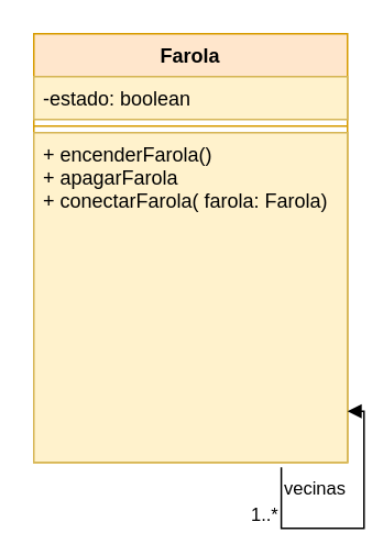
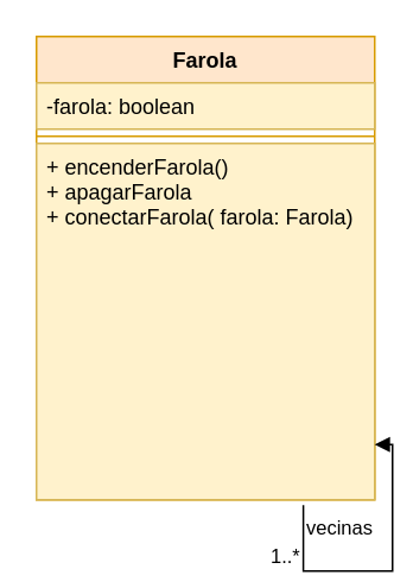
  <mxCell id="0" />
  <mxCell id="1" parent="0" />
  <mxCell id="2" value="Farola" style="swimlane;fontStyle=1;align=center;verticalAlign=top;childLayout=stackLayout;horizontal=1;startSize=26;horizontalStack=0;resizeParent=1;resizeParentMax=0;resizeLast=0;collapsible=1;marginBottom=0;fillColor=#ffe6cc;strokeColor=#d79b00;" parent="1" vertex="1"><mxGeometry x="20" y="20" width="190" height="260" as="geometry" /></mxCell>
- <mxCell id="3" value="-estado: boolean" style="text;strokeColor=#d6b656;fillColor=#fff2cc;align=left;verticalAlign=top;spacingLeft=4;spacingRight=4;overflow=hidden;rotatable=0;points=[[0,0.5],[1,0.5]];portConstraint=eastwest;" parent="2" vertex="1"><mxGeometry y="26" width="190" height="26" as="geometry" /></mxCell>
+ <mxCell id="3" value="-farola: boolean" style="text;strokeColor=#d6b656;fillColor=#fff2cc;align=left;verticalAlign=top;spacingLeft=4;spacingRight=4;overflow=hidden;rotatable=0;points=[[0,0.5],[1,0.5]];portConstraint=eastwest;" parent="2" vertex="1"><mxGeometry y="26" width="190" height="26" as="geometry" /></mxCell>
  <mxCell id="4" value="" style="line;strokeWidth=1;fillColor=none;align=left;verticalAlign=middle;spacingTop=-1;spacingLeft=3;spacingRight=3;rotatable=0;labelPosition=right;points=[];portConstraint=eastwest;strokeColor=inherit;" parent="2" vertex="1"><mxGeometry y="52" width="190" height="8" as="geometry" /></mxCell>
  <mxCell id="5" value="+ encenderFarola()&#10;+ apagarFarola&#10;+ conectarFarola( farola: Farola)&#10;" style="text;strokeColor=#d6b656;fillColor=#fff2cc;align=left;verticalAlign=top;spacingLeft=4;spacingRight=4;overflow=hidden;rotatable=0;points=[[0,0.5],[1,0.5]];portConstraint=eastwest;" parent="2" vertex="1"><mxGeometry y="60" width="190" height="200" as="geometry" /></mxCell>
  <mxCell id="6" value="vecinas" style="endArrow=block;endFill=1;html=1;edgeStyle=orthogonalEdgeStyle;align=left;verticalAlign=top;rounded=0;entryX=1;entryY=0.845;entryDx=0;entryDy=0;entryPerimeter=0;exitX=0.789;exitY=1.015;exitDx=0;exitDy=0;exitPerimeter=0;" parent="2" source="5" target="5" edge="1"><mxGeometry x="-1" relative="1" as="geometry"><mxPoint x="150" y="270" as="sourcePoint" /><mxPoint x="300" y="260" as="targetPoint" /><Array as="points"><mxPoint x="150" y="300" /><mxPoint x="200" y="300" /><mxPoint x="200" y="229" /></Array></mxGeometry></mxCell>
  <mxCell id="7" value="1..*" style="edgeLabel;resizable=0;html=1;align=left;verticalAlign=bottom;" parent="6" connectable="0" vertex="1"><mxGeometry x="-1" relative="1" as="geometry"><mxPoint x="-20" y="37" as="offset" /></mxGeometry></mxCell>
